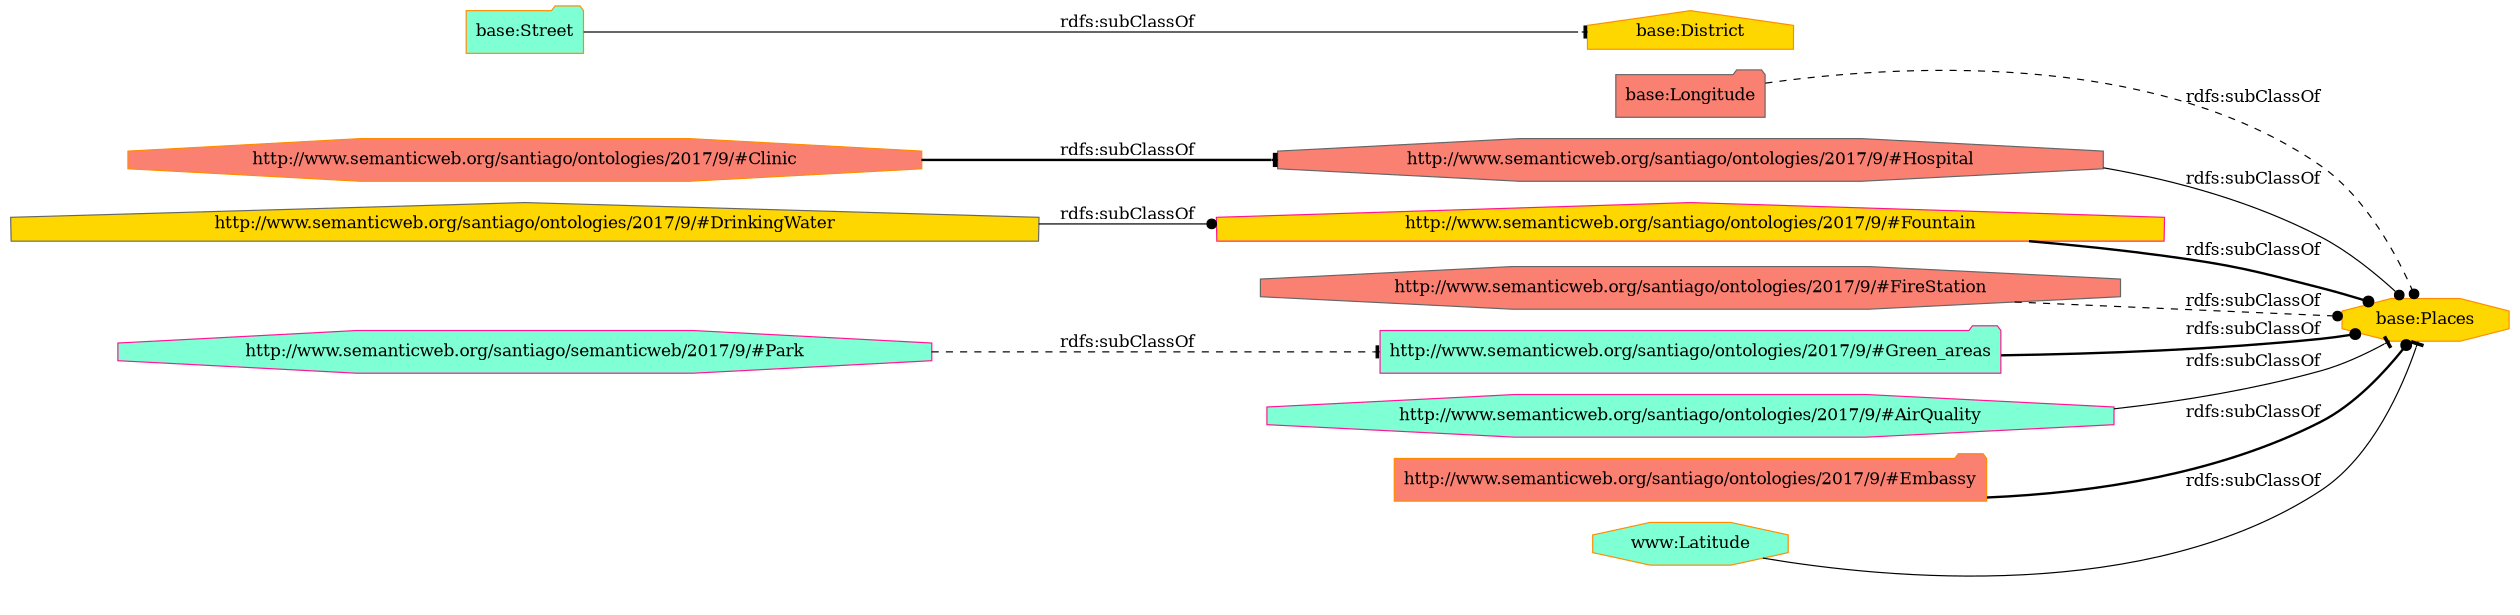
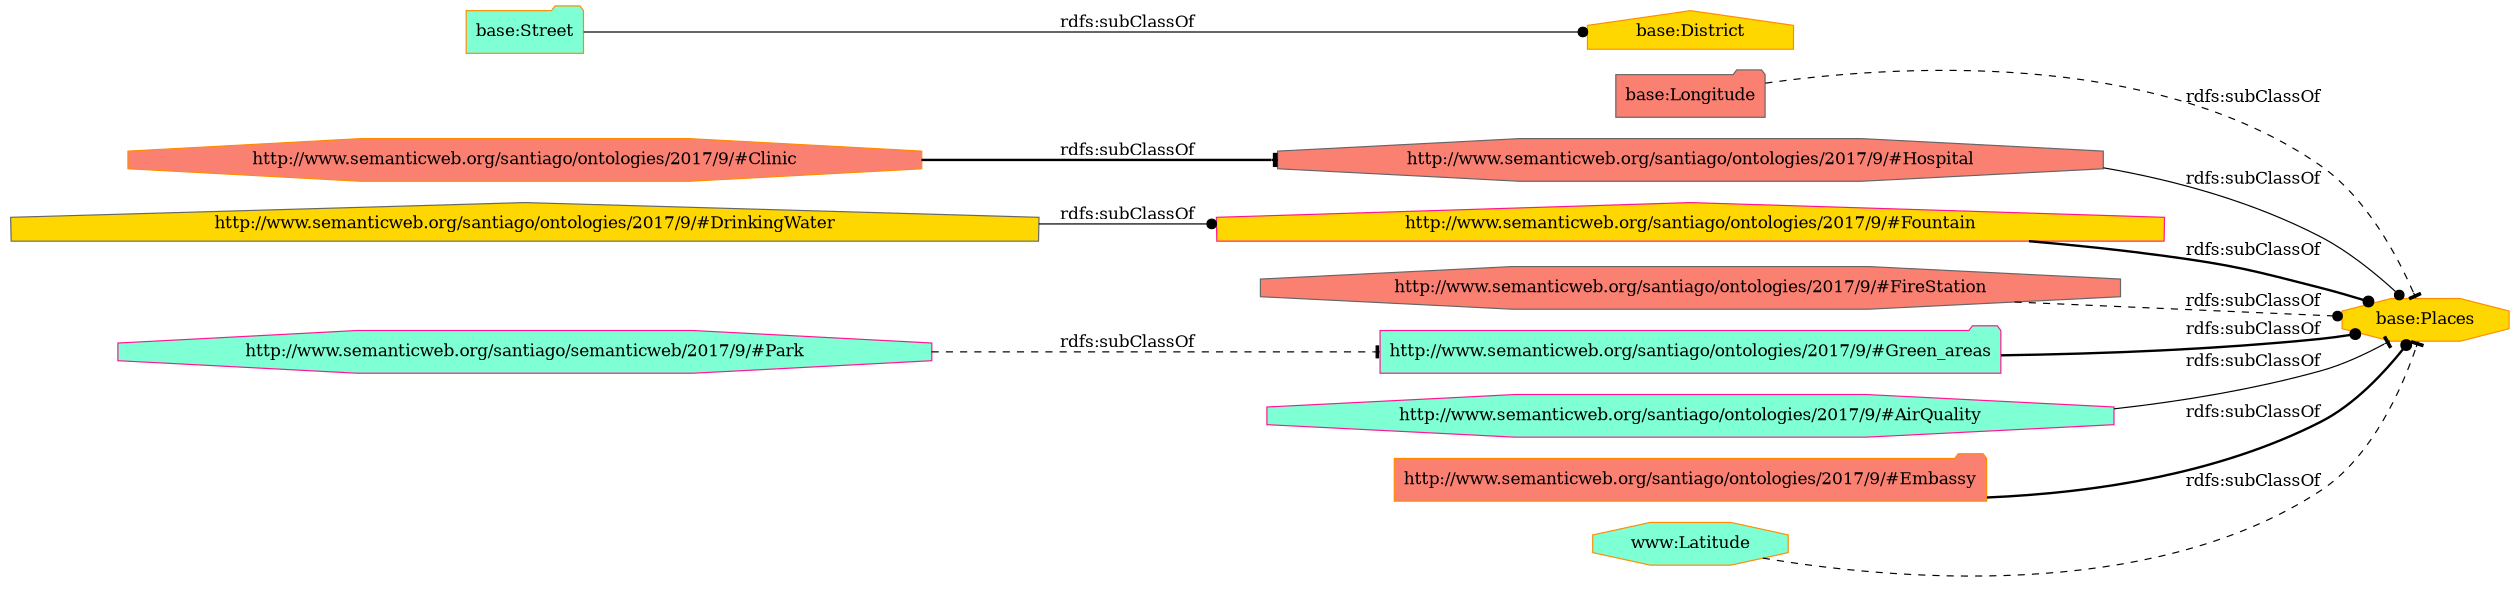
  digraph {
    rankdir=LR
    node [color=darkorange fillcolor=salmon shape=octagon style=filled]
    edge [arrowhead=dot style=solid]
    "base:Longitude" [color=gray40 shape=folder]
    "base:Places" [fillcolor=gold]
    "http://www.semanticweb.org/santiago/ontologies/2017/9/#Hospital" [color=gray40]
    "http://www.semanticweb.org/santiago/ontologies/2017/9/#Fountain" [color=deeppink fillcolor=gold shape=house]
    "http://www.semanticweb.org/santiago/ontologies/2017/9/#FireStation" [color=gray40]
    "http://www.semanticweb.org/santiago/ontologies/2017/9/#Green_areas" [color=deeppink fillcolor=aquamarine shape=folder]
    "http://www.semanticweb.org/santiago/ontologies/2017/9/#AirQuality" [color=deeppink fillcolor=aquamarine]
    "http://www.semanticweb.org/santiago/ontologies/2017/9/#DrinkingWater" [color=gray40 fillcolor=gold shape=house]
    n9 [color=deeppink fillcolor=aquamarine label="http://www.semanticweb.org/santiago/semanticweb/2017/9/#Park"]
    "http://www.semanticweb.org/santiago/ontologies/2017/9/#Embassy" [shape=folder]
    n11 [fillcolor=aquamarine label="www:Latitude"]
    "base:Street" [fillcolor=aquamarine shape=folder]
    "base:District" [fillcolor=gold shape=house]
    "http://www.semanticweb.org/santiago/ontologies/2017/9/#Clinic"
-   "base:Longitude" -> "base:Places" [label="rdfs:subClassOf" style=dashed]
+   "base:Longitude" -> "base:Places" [arrowhead=tee label="rdfs:subClassOf" style=dashed]
    "http://www.semanticweb.org/santiago/ontologies/2017/9/#Hospital" -> "base:Places" [label="rdfs:subClassOf"]
    "http://www.semanticweb.org/santiago/ontologies/2017/9/#Fountain" -> "base:Places" [label="rdfs:subClassOf" style=bold]
    "http://www.semanticweb.org/santiago/ontologies/2017/9/#FireStation" -> "base:Places" [label="rdfs:subClassOf" style=dashed]
    "http://www.semanticweb.org/santiago/ontologies/2017/9/#Green_areas" -> "base:Places" [label="rdfs:subClassOf" style=bold]
    "http://www.semanticweb.org/santiago/ontologies/2017/9/#AirQuality" -> "base:Places" [arrowhead=tee label="rdfs:subClassOf"]
    "http://www.semanticweb.org/santiago/ontologies/2017/9/#DrinkingWater" -> "http://www.semanticweb.org/santiago/ontologies/2017/9/#Fountain" [label="rdfs:subClassOf"]
    n9 -> "http://www.semanticweb.org/santiago/ontologies/2017/9/#Green_areas" [arrowhead=tee label="rdfs:subClassOf" style=dashed]
    "http://www.semanticweb.org/santiago/ontologies/2017/9/#Embassy" -> "base:Places" [label="rdfs:subClassOf" style=bold]
-   n11 -> "base:Places" [arrowhead=tee label="rdfs:subClassOf"]
-   "base:Street" -> "base:District" [arrowhead=tee label="rdfs:subClassOf"]
+   n11 -> "base:Places" [arrowhead=tee label="rdfs:subClassOf" style=dashed]
+   "base:Street" -> "base:District" [label="rdfs:subClassOf"]
    "http://www.semanticweb.org/santiago/ontologies/2017/9/#Clinic" -> "http://www.semanticweb.org/santiago/ontologies/2017/9/#Hospital" [arrowhead=tee label="rdfs:subClassOf" style=bold]
  }
